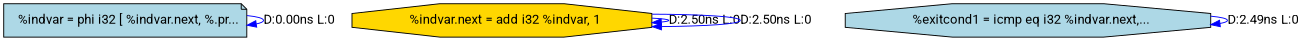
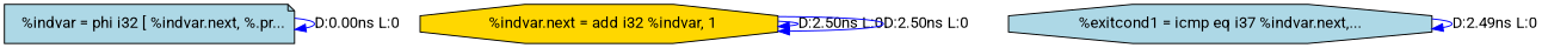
  digraph {
    fontname=Roboto
    node [style=filled fillcolor=lightblue shape=octagon fontname=Roboto]
    edge [color=blue fontname=Roboto]
    n1 [label="  %indvar = phi i32 [ %indvar.next, %.pr..." shape=note]
    n2 [label="  %indvar.next = add i32 %indvar, 1" fillcolor=gold]
-   n3 [label="  %exitcond1 = icmp eq i32 %indvar.next,..."]
+   n3 [label="%exitcond1 = icmp eq i37 %indvar.next,..."]
    n1 -> n1 [label="D:0.00ns L:0"]
    n2 -> n2 [label="D:2.50ns L:0"]
    n2 -> n2 [label="D:2.50ns L:0"]
    n3 -> n3 [label="D:2.49ns L:0"]
  }
